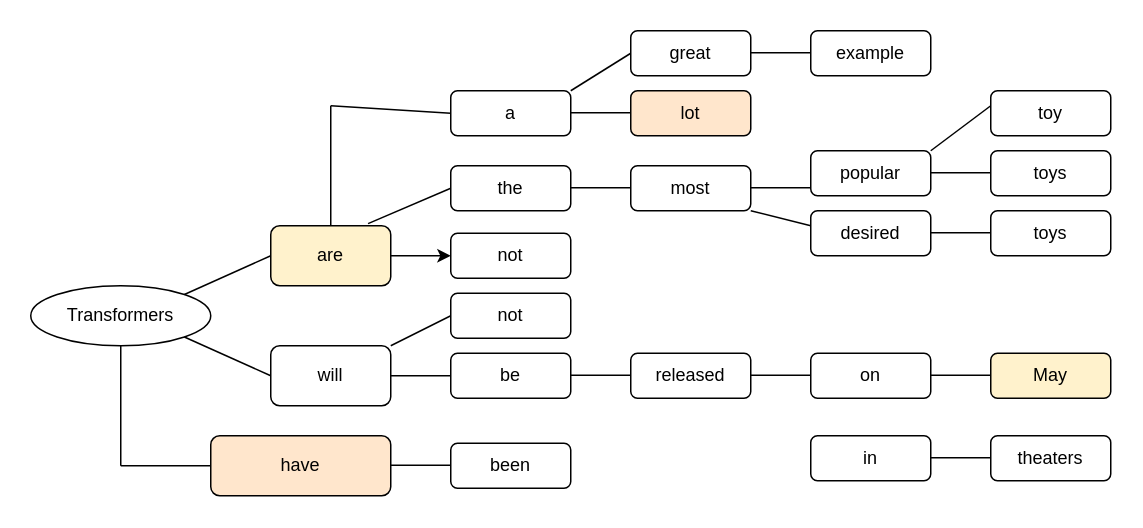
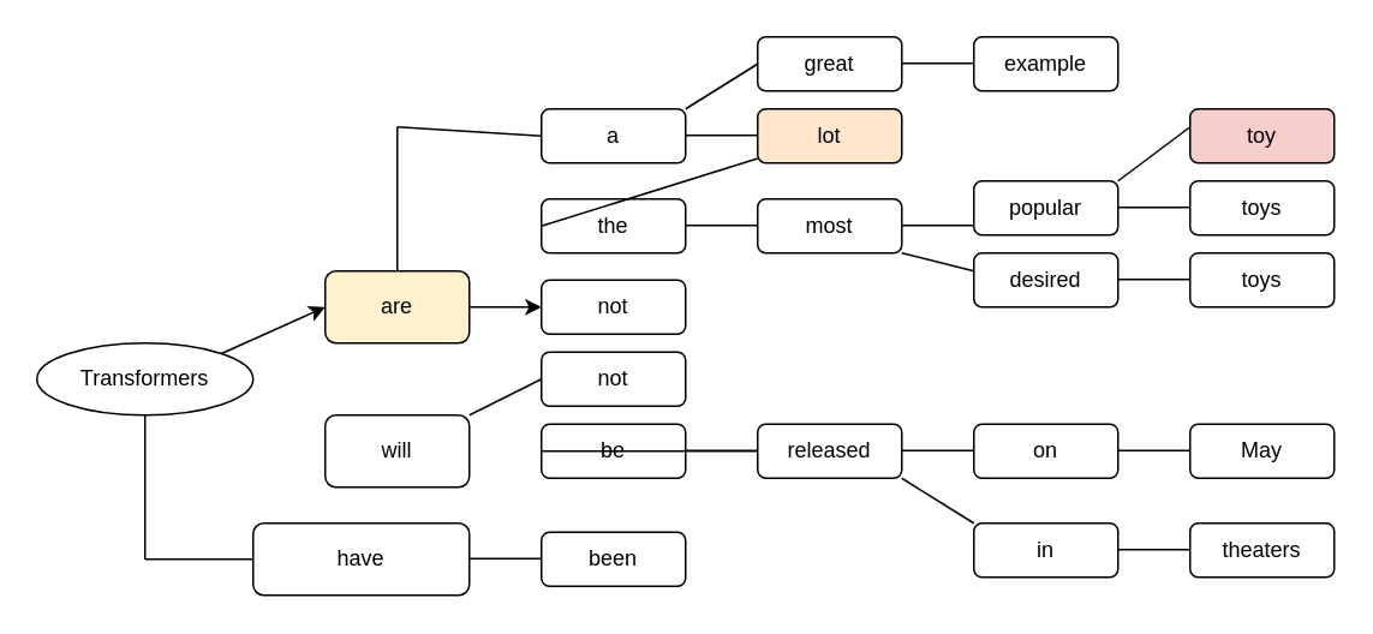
  <mxCell id="0" />
  <mxCell id="1" parent="0" />
  <mxCell id="2" value="Transformers" style="ellipse;whiteSpace=wrap;html=1;" vertex="1" parent="1"><mxGeometry x="20" y="190" width="120" height="40" as="geometry" /></mxCell>
  <mxCell id="3" value="" style="endArrow=none;html=1;entryX=0.5;entryY=1;entryDx=0;entryDy=0;" edge="1" parent="1" target="2"><mxGeometry width="50" height="50" relative="1" as="geometry"><mxPoint x="80" y="310" as="sourcePoint" /><mxPoint x="140" y="310" as="targetPoint" /></mxGeometry></mxCell>
  <mxCell id="4" value="" style="endArrow=none;html=1;" edge="1" parent="1"><mxGeometry width="50" height="50" relative="1" as="geometry"><mxPoint x="80" y="310" as="sourcePoint" /><mxPoint x="140" y="310" as="targetPoint" /></mxGeometry></mxCell>
- <mxCell id="5" value="have" style="rounded=1;whiteSpace=wrap;html=1;fillColor=#ffe6cc;" vertex="1" parent="1"><mxGeometry x="140" y="290" width="120" height="40" as="geometry" /></mxCell>
- <mxCell id="6" value="" style="endArrow=none;html=1;exitX=1;exitY=0;exitDx=0;exitDy=0;entryX=0;entryY=0.5;entryDx=0;entryDy=0;" edge="1" parent="1" source="2" target="10"><mxGeometry width="50" height="50" relative="1" as="geometry"><mxPoint x="270" y="180" as="sourcePoint" /><mxPoint x="170" y="170" as="targetPoint" /></mxGeometry></mxCell>
- <mxCell id="7" value="" style="endArrow=none;html=1;exitX=1;exitY=1;exitDx=0;exitDy=0;entryX=0;entryY=0.5;entryDx=0;entryDy=0;" edge="1" parent="1" source="2" target="8"><mxGeometry width="50" height="50" relative="1" as="geometry"><mxPoint x="150" y="200" as="sourcePoint" /><mxPoint x="160" y="250" as="targetPoint" /></mxGeometry></mxCell>
+ <mxCell id="5" value="have" style="rounded=1;whiteSpace=wrap;html=1;" vertex="1" parent="1"><mxGeometry x="140" y="290" width="120" height="40" as="geometry" /></mxCell>
+ <mxCell id="6" value="" style="endArrow=classic;html=1;exitX=1;exitY=0;exitDx=0;exitDy=0;entryX=0;entryY=0.5;entryDx=0;entryDy=0;" edge="1" parent="1" source="2" target="10"><mxGeometry width="50" height="50" relative="1" as="geometry"><mxPoint x="270" y="180" as="sourcePoint" /><mxPoint x="170" y="170" as="targetPoint" /></mxGeometry></mxCell>
  <mxCell id="8" value="will" style="rounded=1;whiteSpace=wrap;html=1;" vertex="1" parent="1"><mxGeometry x="180" y="230" width="80" height="40" as="geometry" /></mxCell>
  <mxCell id="9" value="" style="edgeStyle=none;html=1;" edge="1" parent="1" source="10" target="16"><mxGeometry relative="1" as="geometry" /></mxCell>
  <mxCell id="10" value="are" style="rounded=1;whiteSpace=wrap;html=1;fillColor=#fff2cc;" vertex="1" parent="1"><mxGeometry x="180" y="150" width="80" height="40" as="geometry" /></mxCell>
  <mxCell id="11" value="" style="endArrow=none;html=1;exitX=0.5;exitY=0;exitDx=0;exitDy=0;" edge="1" parent="1" source="10"><mxGeometry width="50" height="50" relative="1" as="geometry"><mxPoint x="220" y="140" as="sourcePoint" /><mxPoint x="220" y="70" as="targetPoint" /></mxGeometry></mxCell>
  <mxCell id="12" value="" style="endArrow=none;html=1;exitX=0;exitY=0.5;exitDx=0;exitDy=0;" edge="1" parent="1" source="13"><mxGeometry width="50" height="50" relative="1" as="geometry"><mxPoint x="260" y="70" as="sourcePoint" /><mxPoint x="220" y="70" as="targetPoint" /></mxGeometry></mxCell>
  <mxCell id="13" value="a" style="rounded=1;whiteSpace=wrap;html=1;" vertex="1" parent="1"><mxGeometry x="300" y="60" width="80" height="30" as="geometry" /></mxCell>
  <mxCell id="14" value="the" style="rounded=1;whiteSpace=wrap;html=1;" vertex="1" parent="1"><mxGeometry x="300" y="110" width="80" height="30" as="geometry" /></mxCell>
- <mxCell id="15" value="" style="endArrow=none;html=1;exitX=0;exitY=0.5;exitDx=0;exitDy=0;entryX=0.811;entryY=-0.035;entryDx=0;entryDy=0;entryPerimeter=0;" edge="1" parent="1" source="14" target="10"><mxGeometry width="50" height="50" relative="1" as="geometry"><mxPoint x="310" y="85" as="sourcePoint" /><mxPoint x="220" y="150" as="targetPoint" /></mxGeometry></mxCell>
+ <mxCell id="15" value="" style="endArrow=none;html=1;exitX=0;exitY=0.5;exitDx=0;exitDy=0;" edge="1" parent="1" source="14" target="28"><mxGeometry width="50" height="50" relative="1" as="geometry"><mxPoint x="310" y="85" as="sourcePoint" /><mxPoint x="220" y="150" as="targetPoint" /></mxGeometry></mxCell>
  <mxCell id="16" value="not" style="rounded=1;whiteSpace=wrap;html=1;" vertex="1" parent="1"><mxGeometry x="300" y="155" width="80" height="30" as="geometry" /></mxCell>
  <mxCell id="17" value="be" style="rounded=1;whiteSpace=wrap;html=1;" vertex="1" parent="1"><mxGeometry x="300" y="235" width="80" height="30" as="geometry" /></mxCell>
  <mxCell id="18" value="not" style="rounded=1;whiteSpace=wrap;html=1;" vertex="1" parent="1"><mxGeometry x="300" y="195" width="80" height="30" as="geometry" /></mxCell>
  <mxCell id="19" value="" style="endArrow=none;html=1;exitX=0;exitY=0.5;exitDx=0;exitDy=0;" edge="1" parent="1" source="18"><mxGeometry width="50" height="50" relative="1" as="geometry"><mxPoint x="315.12" y="206.4" as="sourcePoint" /><mxPoint x="260" y="230" as="targetPoint" /></mxGeometry></mxCell>
- <mxCell id="20" value="" style="endArrow=none;html=1;exitX=0;exitY=0.5;exitDx=0;exitDy=0;entryX=1;entryY=0.5;entryDx=0;entryDy=0;" edge="1" parent="1" source="17" target="8"><mxGeometry width="50" height="50" relative="1" as="geometry"><mxPoint x="310" y="220" as="sourcePoint" /><mxPoint x="270" y="240" as="targetPoint" /></mxGeometry></mxCell>
+ <mxCell id="20" value="" style="endArrow=none;html=1;exitX=0;exitY=0.5;exitDx=0;exitDy=0;" edge="1" parent="1" source="17" target="24"><mxGeometry width="50" height="50" relative="1" as="geometry"><mxPoint x="310" y="220" as="sourcePoint" /><mxPoint x="270" y="240" as="targetPoint" /></mxGeometry></mxCell>
  <mxCell id="21" value="been" style="rounded=1;whiteSpace=wrap;html=1;" vertex="1" parent="1"><mxGeometry x="300" y="295" width="80" height="30" as="geometry" /></mxCell>
  <mxCell id="22" value="" style="endArrow=none;html=1;exitX=0;exitY=0.5;exitDx=0;exitDy=0;entryX=1;entryY=0.5;entryDx=0;entryDy=0;" edge="1" parent="1"><mxGeometry width="50" height="50" relative="1" as="geometry"><mxPoint x="300" y="309.71" as="sourcePoint" /><mxPoint x="260" y="309.71" as="targetPoint" /></mxGeometry></mxCell>
  <mxCell id="23" value="" style="endArrow=none;html=1;exitX=0;exitY=0.5;exitDx=0;exitDy=0;entryX=1;entryY=0.5;entryDx=0;entryDy=0;" edge="1" parent="1"><mxGeometry width="50" height="50" relative="1" as="geometry"><mxPoint x="420" y="249.66" as="sourcePoint" /><mxPoint x="380" y="249.66" as="targetPoint" /></mxGeometry></mxCell>
  <mxCell id="24" value="released" style="rounded=1;whiteSpace=wrap;html=1;" vertex="1" parent="1"><mxGeometry x="420" y="235" width="80" height="30" as="geometry" /></mxCell>
  <mxCell id="25" value="" style="endArrow=none;html=1;exitX=0;exitY=0.5;exitDx=0;exitDy=0;entryX=1;entryY=0.5;entryDx=0;entryDy=0;" edge="1" parent="1"><mxGeometry width="50" height="50" relative="1" as="geometry"><mxPoint x="420" y="124.66" as="sourcePoint" /><mxPoint x="380" y="124.66" as="targetPoint" /></mxGeometry></mxCell>
  <mxCell id="26" value="most" style="rounded=1;whiteSpace=wrap;html=1;" vertex="1" parent="1"><mxGeometry x="420" y="110" width="80" height="30" as="geometry" /></mxCell>
  <mxCell id="27" value="" style="endArrow=none;html=1;exitX=0;exitY=0.5;exitDx=0;exitDy=0;entryX=1;entryY=0.5;entryDx=0;entryDy=0;" edge="1" parent="1"><mxGeometry width="50" height="50" relative="1" as="geometry"><mxPoint x="420" y="74.66" as="sourcePoint" /><mxPoint x="380" y="74.66" as="targetPoint" /></mxGeometry></mxCell>
  <mxCell id="28" value="lot" style="rounded=1;whiteSpace=wrap;html=1;fillColor=#ffe6cc;" vertex="1" parent="1"><mxGeometry x="420" y="60" width="80" height="30" as="geometry" /></mxCell>
  <mxCell id="29" value="" style="endArrow=none;html=1;entryX=0.811;entryY=-0.035;entryDx=0;entryDy=0;entryPerimeter=0;exitX=0;exitY=0.5;exitDx=0;exitDy=0;" edge="1" parent="1" source="30"><mxGeometry width="50" height="50" relative="1" as="geometry"><mxPoint x="420" y="30" as="sourcePoint" /><mxPoint x="380" y="60" as="targetPoint" /></mxGeometry></mxCell>
  <mxCell id="30" value="great" style="rounded=1;whiteSpace=wrap;html=1;" vertex="1" parent="1"><mxGeometry x="420" y="20" width="80" height="30" as="geometry" /></mxCell>
  <mxCell id="31" value="" style="endArrow=none;html=1;exitX=0;exitY=0.5;exitDx=0;exitDy=0;entryX=1;entryY=0.5;entryDx=0;entryDy=0;" edge="1" parent="1"><mxGeometry width="50" height="50" relative="1" as="geometry"><mxPoint x="540" y="249.71" as="sourcePoint" /><mxPoint x="500" y="249.71" as="targetPoint" /></mxGeometry></mxCell>
  <mxCell id="32" value="on" style="rounded=1;whiteSpace=wrap;html=1;" vertex="1" parent="1"><mxGeometry x="540" y="235" width="80" height="30" as="geometry" /></mxCell>
  <mxCell id="33" value="in" style="rounded=1;whiteSpace=wrap;html=1;" vertex="1" parent="1"><mxGeometry x="540" y="290" width="80" height="30" as="geometry" /></mxCell>
+ <mxCell id="34" value="" style="endArrow=none;html=1;exitX=0;exitY=0;exitDx=0;exitDy=0;entryX=1;entryY=1;entryDx=0;entryDy=0;" edge="1" parent="1" source="33" target="24"><mxGeometry width="50" height="50" relative="1" as="geometry"><mxPoint x="550" y="259.71" as="sourcePoint" /><mxPoint x="510" y="259.71" as="targetPoint" /></mxGeometry></mxCell>
  <mxCell id="35" value="" style="endArrow=none;html=1;exitX=0;exitY=0.5;exitDx=0;exitDy=0;entryX=1;entryY=0.5;entryDx=0;entryDy=0;" edge="1" parent="1"><mxGeometry width="50" height="50" relative="1" as="geometry"><mxPoint x="660" y="249.66" as="sourcePoint" /><mxPoint x="620" y="249.66" as="targetPoint" /></mxGeometry></mxCell>
- <mxCell id="36" value="May" style="rounded=1;whiteSpace=wrap;html=1;fillColor=#fff2cc;" vertex="1" parent="1"><mxGeometry x="660" y="235" width="80" height="30" as="geometry" /></mxCell>
+ <mxCell id="36" value="May" style="rounded=1;whiteSpace=wrap;html=1;" vertex="1" parent="1"><mxGeometry x="660" y="235" width="80" height="30" as="geometry" /></mxCell>
  <mxCell id="37" value="" style="endArrow=none;html=1;exitX=0;exitY=0.5;exitDx=0;exitDy=0;entryX=1;entryY=0.5;entryDx=0;entryDy=0;" edge="1" parent="1"><mxGeometry width="50" height="50" relative="1" as="geometry"><mxPoint x="660" y="304.66" as="sourcePoint" /><mxPoint x="620" y="304.66" as="targetPoint" /></mxGeometry></mxCell>
  <mxCell id="38" value="theaters" style="rounded=1;whiteSpace=wrap;html=1;" vertex="1" parent="1"><mxGeometry x="660" y="290" width="80" height="30" as="geometry" /></mxCell>
  <mxCell id="39" value="" style="endArrow=none;html=1;entryX=1;entryY=1;entryDx=0;entryDy=0;" edge="1" parent="1"><mxGeometry width="50" height="50" relative="1" as="geometry"><mxPoint x="540" y="150" as="sourcePoint" /><mxPoint x="500" y="140" as="targetPoint" /></mxGeometry></mxCell>
  <mxCell id="40" value="desired" style="rounded=1;whiteSpace=wrap;html=1;" vertex="1" parent="1"><mxGeometry x="540" y="140" width="80" height="30" as="geometry" /></mxCell>
  <mxCell id="41" value="" style="endArrow=none;html=1;exitX=0;exitY=0.5;exitDx=0;exitDy=0;entryX=1;entryY=0.5;entryDx=0;entryDy=0;" edge="1" parent="1"><mxGeometry width="50" height="50" relative="1" as="geometry"><mxPoint x="540" y="124.66" as="sourcePoint" /><mxPoint x="500" y="124.66" as="targetPoint" /></mxGeometry></mxCell>
  <mxCell id="42" value="popular" style="rounded=1;whiteSpace=wrap;html=1;" vertex="1" parent="1"><mxGeometry x="540" y="100" width="80" height="30" as="geometry" /></mxCell>
  <mxCell id="43" value="example" style="rounded=1;whiteSpace=wrap;html=1;" vertex="1" parent="1"><mxGeometry x="540" y="20" width="80" height="30" as="geometry" /></mxCell>
  <mxCell id="44" value="" style="endArrow=none;html=1;exitX=0;exitY=0.5;exitDx=0;exitDy=0;entryX=1;entryY=0.5;entryDx=0;entryDy=0;" edge="1" parent="1"><mxGeometry width="50" height="50" relative="1" as="geometry"><mxPoint x="540" y="34.66" as="sourcePoint" /><mxPoint x="500" y="34.66" as="targetPoint" /></mxGeometry></mxCell>
  <mxCell id="45" value="" style="endArrow=none;html=1;exitX=0;exitY=0.5;exitDx=0;exitDy=0;entryX=1;entryY=0.5;entryDx=0;entryDy=0;" edge="1" parent="1"><mxGeometry width="50" height="50" relative="1" as="geometry"><mxPoint x="660" y="114.66" as="sourcePoint" /><mxPoint x="620" y="114.66" as="targetPoint" /></mxGeometry></mxCell>
  <mxCell id="46" value="toys" style="rounded=1;whiteSpace=wrap;html=1;" vertex="1" parent="1"><mxGeometry x="660" y="100" width="80" height="30" as="geometry" /></mxCell>
  <mxCell id="47" value="" style="endArrow=none;html=1;exitX=0;exitY=0.5;exitDx=0;exitDy=0;entryX=1;entryY=0.5;entryDx=0;entryDy=0;" edge="1" parent="1"><mxGeometry width="50" height="50" relative="1" as="geometry"><mxPoint x="660" y="154.66" as="sourcePoint" /><mxPoint x="620" y="154.66" as="targetPoint" /></mxGeometry></mxCell>
  <mxCell id="48" value="toys" style="rounded=1;whiteSpace=wrap;html=1;" vertex="1" parent="1"><mxGeometry x="660" y="140" width="80" height="30" as="geometry" /></mxCell>
  <mxCell id="49" value="" style="endArrow=none;html=1;entryX=1;entryY=0;entryDx=0;entryDy=0;" edge="1" parent="1" target="42"><mxGeometry width="50" height="50" relative="1" as="geometry"><mxPoint x="660" y="70" as="sourcePoint" /><mxPoint x="650" y="70" as="targetPoint" /></mxGeometry></mxCell>
- <mxCell id="50" value="toy" style="rounded=1;whiteSpace=wrap;html=1;" vertex="1" parent="1"><mxGeometry x="660" y="60" width="80" height="30" as="geometry" /></mxCell>
+ <mxCell id="50" value="toy" style="rounded=1;whiteSpace=wrap;html=1;fillColor=#f8cecc;" vertex="1" parent="1"><mxGeometry x="660" y="60" width="80" height="30" as="geometry" /></mxCell>
